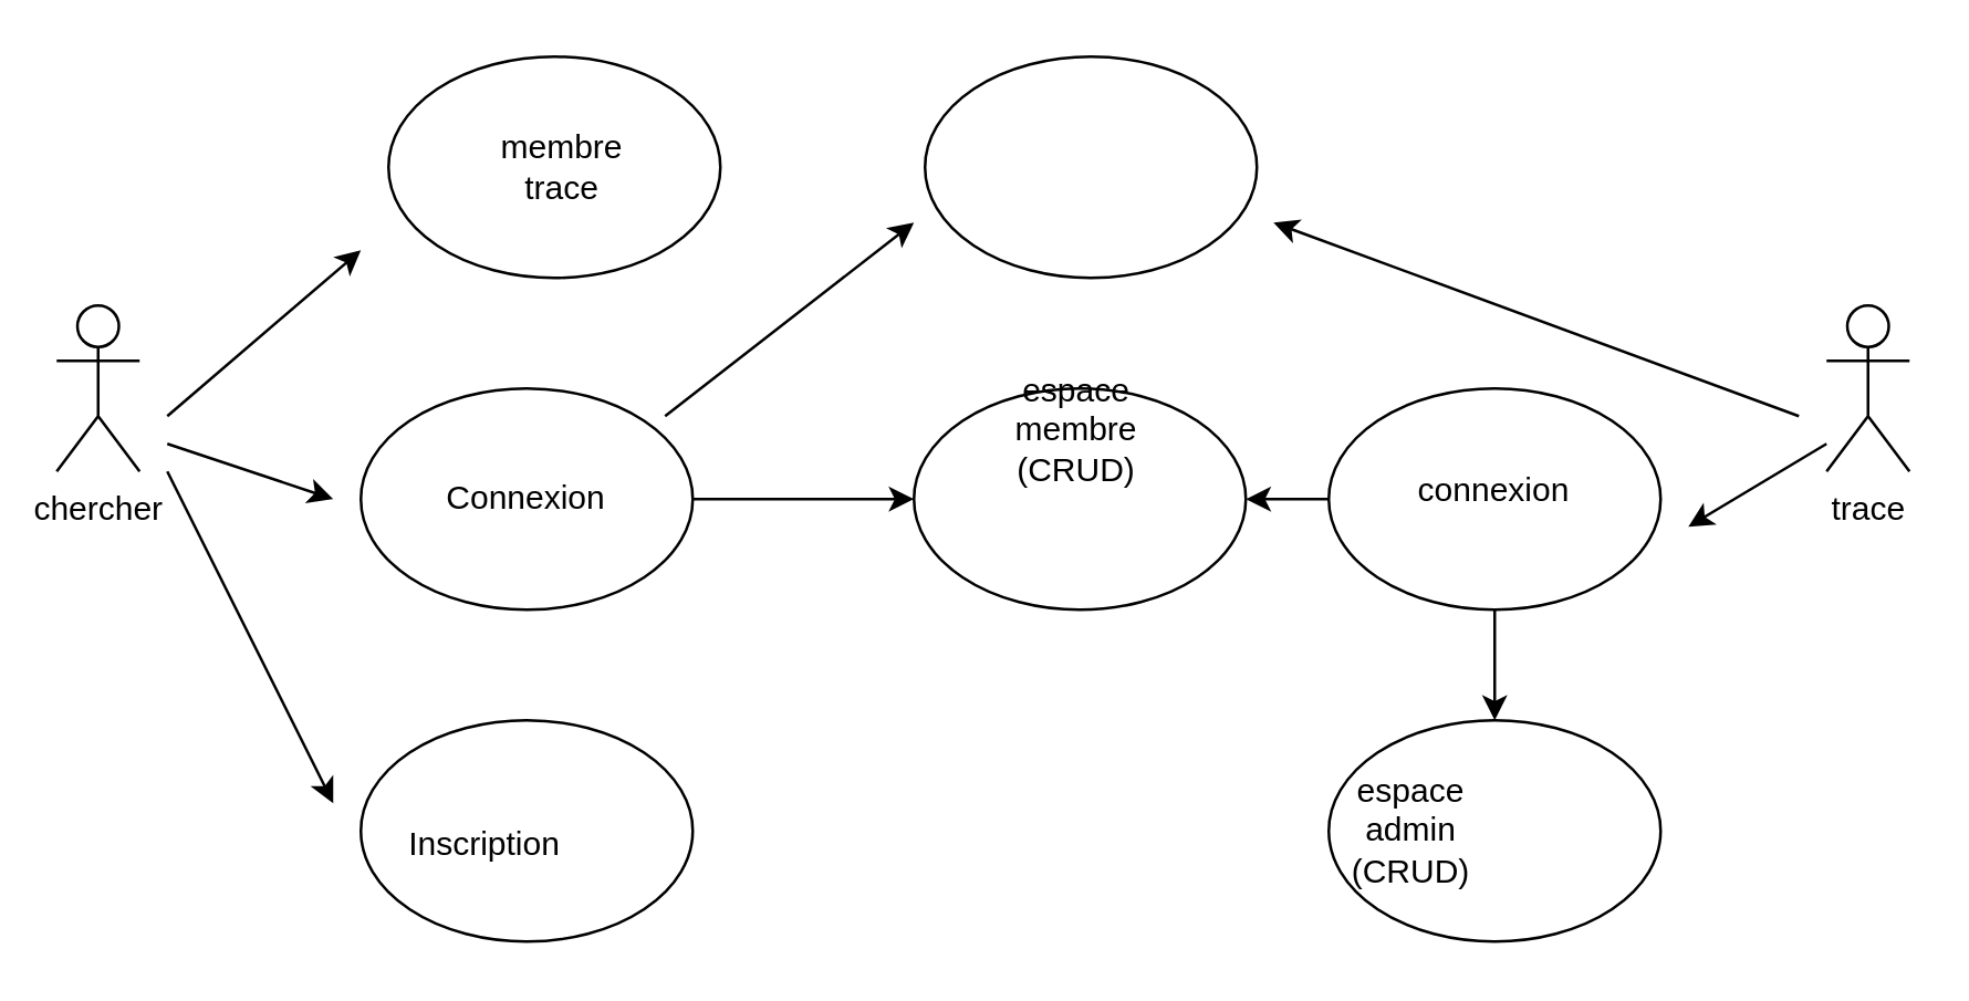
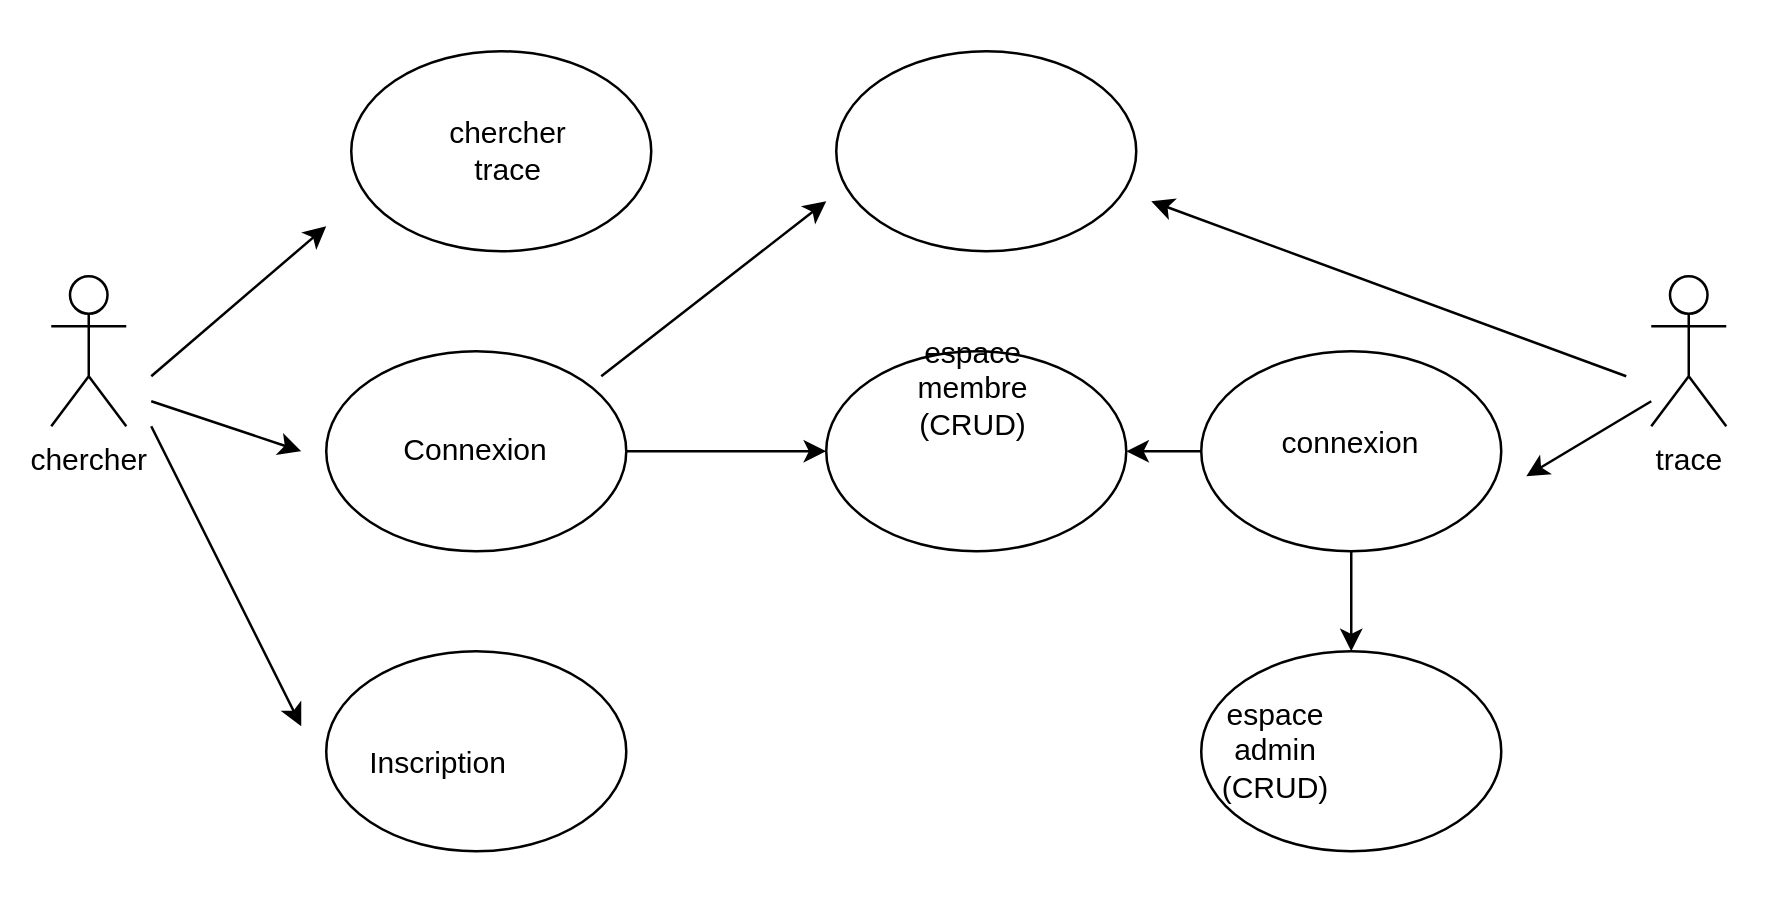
  <mxCell id="0" />
  <mxCell id="1" parent="0" />
  <mxCell id="2" value="chercher" style="shape=umlActor;verticalLabelPosition=bottom;labelBackgroundColor=#ffffff;verticalAlign=top;html=1;outlineConnect=0;" vertex="1" parent="1"><mxGeometry x="20" y="110" width="30" height="60" as="geometry" /></mxCell>
  <mxCell id="3" value="" style="ellipse;whiteSpace=wrap;html=1;" vertex="1" parent="1"><mxGeometry x="140" y="20" width="120" height="80" as="geometry" /></mxCell>
  <mxCell id="4" value="" style="endArrow=classic;html=1;" edge="1" parent="1"><mxGeometry width="50" height="50" relative="1" as="geometry"><mxPoint x="60" y="150" as="sourcePoint" /><mxPoint x="130" y="90" as="targetPoint" /></mxGeometry></mxCell>
  <mxCell id="5" value="" style="edgeStyle=orthogonalEdgeStyle;rounded=0;orthogonalLoop=1;jettySize=auto;html=1;" edge="1" parent="1" source="6" target="7"><mxGeometry relative="1" as="geometry" /></mxCell>
  <mxCell id="6" value="" style="ellipse;whiteSpace=wrap;html=1;" vertex="1" parent="1"><mxGeometry x="130" y="140" width="120" height="80" as="geometry" /></mxCell>
  <mxCell id="7" value="" style="ellipse;whiteSpace=wrap;html=1;" vertex="1" parent="1"><mxGeometry x="330" y="140" width="120" height="80" as="geometry" /></mxCell>
  <mxCell id="8" value="Connexion" style="text;html=1;strokeColor=none;fillColor=none;align=center;verticalAlign=middle;whiteSpace=wrap;rounded=0;" vertex="1" parent="1"><mxGeometry x="170" y="170" width="40" height="20" as="geometry" /></mxCell>
  <mxCell id="9" value="" style="endArrow=classic;html=1;" edge="1" parent="1"><mxGeometry width="50" height="50" relative="1" as="geometry"><mxPoint x="60" y="160" as="sourcePoint" /><mxPoint x="120" y="180" as="targetPoint" /></mxGeometry></mxCell>
  <mxCell id="10" value="" style="ellipse;whiteSpace=wrap;html=1;" vertex="1" parent="1"><mxGeometry x="130" y="260" width="120" height="80" as="geometry" /></mxCell>
  <mxCell id="11" value="Inscription" style="text;html=1;strokeColor=none;fillColor=none;align=center;verticalAlign=middle;whiteSpace=wrap;rounded=0;" vertex="1" parent="1"><mxGeometry x="155" y="295" width="40" height="20" as="geometry" /></mxCell>
  <mxCell id="12" value="" style="endArrow=classic;html=1;" edge="1" parent="1"><mxGeometry width="50" height="50" relative="1" as="geometry"><mxPoint x="60" y="170" as="sourcePoint" /><mxPoint x="120" y="290" as="targetPoint" /></mxGeometry></mxCell>
  <mxCell id="13" value="espace membre&lt;br&gt;(CRUD)" style="text;html=1;strokeColor=none;fillColor=none;align=center;verticalAlign=middle;whiteSpace=wrap;rounded=0;" vertex="1" parent="1"><mxGeometry x="369" y="145" width="40" height="20" as="geometry" /></mxCell>
- <mxCell id="14" value="membre&lt;br&gt;trace" style="text;html=1;strokeColor=none;fillColor=none;align=center;verticalAlign=middle;whiteSpace=wrap;rounded=0;" vertex="1" parent="1"><mxGeometry x="183" y="50" width="40" height="20" as="geometry" /></mxCell>
+ <mxCell id="14" value="chercher&lt;br&gt;trace" style="text;html=1;strokeColor=none;fillColor=none;align=center;verticalAlign=middle;whiteSpace=wrap;rounded=0;" vertex="1" parent="1"><mxGeometry x="183" y="50" width="40" height="20" as="geometry" /></mxCell>
  <mxCell id="15" value="trace" style="shape=umlActor;verticalLabelPosition=bottom;labelBackgroundColor=#ffffff;verticalAlign=top;html=1;outlineConnect=0;" vertex="1" parent="1"><mxGeometry x="660" y="110" width="30" height="60" as="geometry" /></mxCell>
  <mxCell id="16" value="" style="ellipse;whiteSpace=wrap;html=1;" vertex="1" parent="1"><mxGeometry x="480" y="260" width="120" height="80" as="geometry" /></mxCell>
  <mxCell id="17" value="espace admin&lt;br&gt;(CRUD)" style="text;html=1;strokeColor=none;fillColor=none;align=center;verticalAlign=middle;whiteSpace=wrap;rounded=0;" vertex="1" parent="1"><mxGeometry x="490" y="290" width="40" height="20" as="geometry" /></mxCell>
  <mxCell id="18" value="" style="endArrow=classic;html=1;" edge="1" parent="1"><mxGeometry width="50" height="50" relative="1" as="geometry"><mxPoint x="660" y="160" as="sourcePoint" /><mxPoint x="610" y="190" as="targetPoint" /></mxGeometry></mxCell>
  <mxCell id="19" value="" style="edgeStyle=orthogonalEdgeStyle;rounded=0;orthogonalLoop=1;jettySize=auto;html=1;" edge="1" parent="1" source="20"><mxGeometry relative="1" as="geometry"><mxPoint x="450" y="180" as="targetPoint" /></mxGeometry></mxCell>
  <mxCell id="20" value="" style="ellipse;whiteSpace=wrap;html=1;" vertex="1" parent="1"><mxGeometry x="480" y="140" width="120" height="80" as="geometry" /></mxCell>
  <mxCell id="21" value="connexion" style="text;html=1;strokeColor=none;fillColor=none;align=center;verticalAlign=middle;whiteSpace=wrap;rounded=0;" vertex="1" parent="1"><mxGeometry x="520" y="167" width="40" height="20" as="geometry" /></mxCell>
  <mxCell id="22" value="" style="endArrow=classic;html=1;entryX=0.5;entryY=0;entryDx=0;entryDy=0;exitX=0.5;exitY=1;exitDx=0;exitDy=0;" edge="1" parent="1" source="20" target="16"><mxGeometry width="50" height="50" relative="1" as="geometry"><mxPoint x="540" y="230" as="sourcePoint" /><mxPoint x="540" y="250" as="targetPoint" /></mxGeometry></mxCell>
  <mxCell id="23" value="" style="endArrow=classic;html=1;" edge="1" parent="1"><mxGeometry width="50" height="50" relative="1" as="geometry"><mxPoint x="650" y="150" as="sourcePoint" /><mxPoint x="460" y="80" as="targetPoint" /></mxGeometry></mxCell>
  <mxCell id="24" value="" style="endArrow=classic;html=1;" edge="1" parent="1"><mxGeometry width="50" height="50" relative="1" as="geometry"><mxPoint x="240" y="150" as="sourcePoint" /><mxPoint x="330" y="80" as="targetPoint" /></mxGeometry></mxCell>
  <mxCell id="25" value="" style="ellipse;whiteSpace=wrap;html=1;" vertex="1" parent="1"><mxGeometry x="334" y="20" width="120" height="80" as="geometry" /></mxCell>
